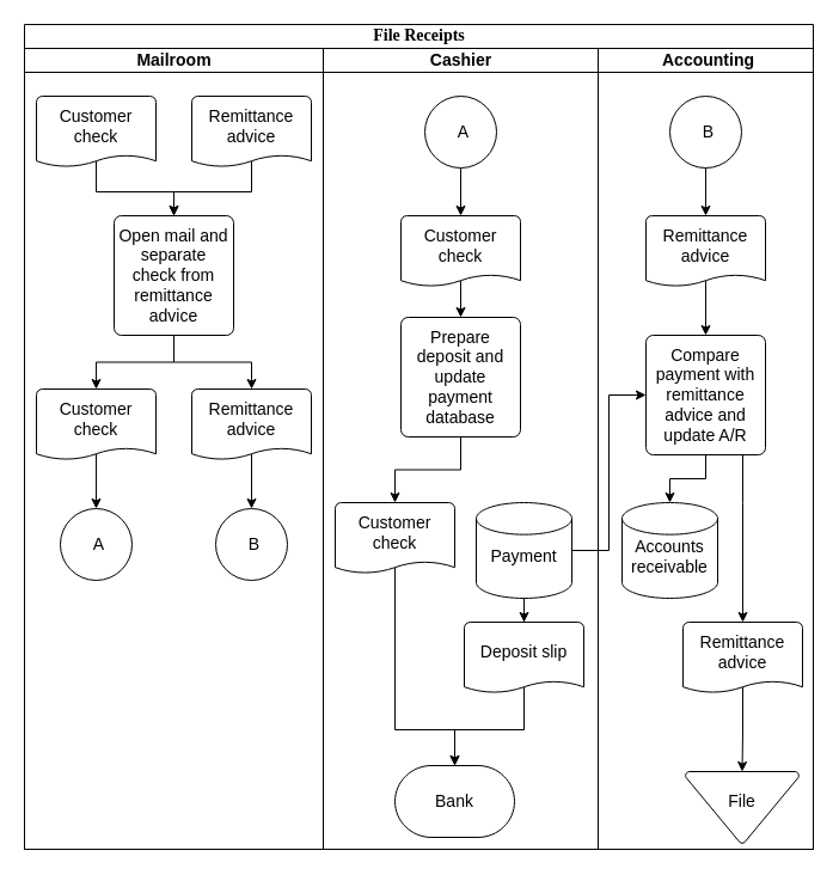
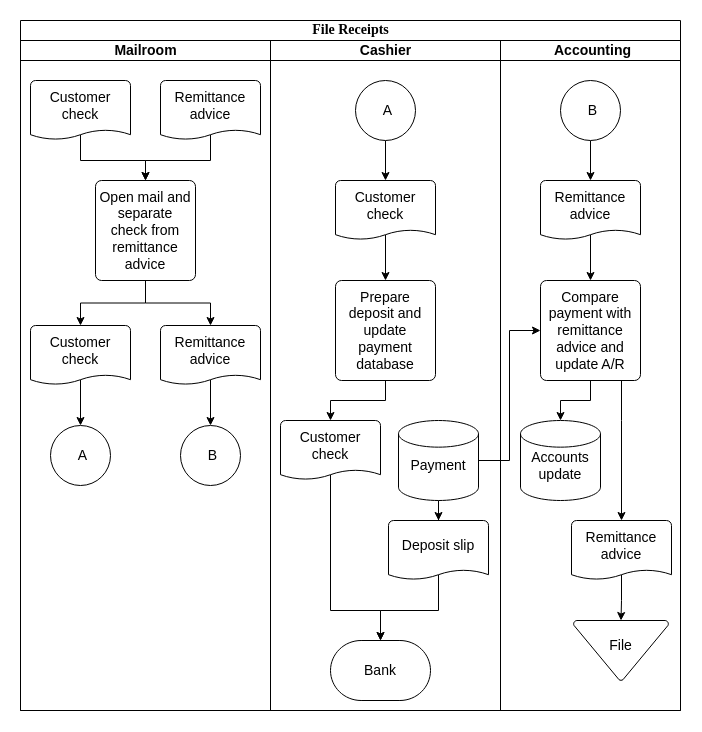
  <mxCell id="0" />
  <mxCell id="1" parent="0" />
  <mxCell id="2" value="File Receipts" style="swimlane;html=1;childLayout=stackLayout;startSize=20;rounded=0;shadow=0;labelBackgroundColor=none;strokeColor=#000000;strokeWidth=1;fillColor=none;fontFamily=Verdana;fontSize=14;fontColor=#000000;align=center;" parent="1" vertex="1"><mxGeometry x="20" y="20" width="660" height="690" as="geometry" /></mxCell>
  <mxCell id="3" value="Mailroom" style="swimlane;html=1;startSize=20;fontSize=14;fillColor=none;" parent="2" vertex="1"><mxGeometry y="20" width="250" height="670" as="geometry" /></mxCell>
  <mxCell id="4" style="edgeStyle=orthogonalEdgeStyle;rounded=0;html=1;entryX=0.5;entryY=0;entryPerimeter=0;jettySize=auto;orthogonalLoop=1;fontSize=14;exitX=0.5;exitY=0.9;exitPerimeter=0;" parent="3" source="5" target="10" edge="1"><mxGeometry relative="1" as="geometry"><Array as="points"><mxPoint x="60" y="120" /><mxPoint x="125" y="120" /></Array></mxGeometry></mxCell>
  <mxCell id="5" value="Customer check" style="strokeWidth=1;html=1;shape=mxgraph.flowchart.document;whiteSpace=wrap;fillColor=#ffffff;fontSize=14;spacingTop=-10;" parent="3" vertex="1"><mxGeometry x="10" y="40" width="100" height="60" as="geometry" /></mxCell>
  <mxCell id="6" style="edgeStyle=orthogonalEdgeStyle;rounded=0;html=1;jettySize=auto;orthogonalLoop=1;fontSize=14;exitX=0.5;exitY=0.9;exitPerimeter=0;" parent="3" source="7" target="10" edge="1"><mxGeometry relative="1" as="geometry"><Array as="points"><mxPoint x="190" y="120" /><mxPoint x="125" y="120" /></Array></mxGeometry></mxCell>
  <mxCell id="7" value="Remittance advice" style="strokeWidth=1;html=1;shape=mxgraph.flowchart.document;whiteSpace=wrap;fillColor=#ffffff;fontSize=14;spacingTop=-10;" parent="3" vertex="1"><mxGeometry x="140" y="40" width="100" height="60" as="geometry" /></mxCell>
  <mxCell id="8" style="edgeStyle=orthogonalEdgeStyle;rounded=0;html=1;jettySize=auto;orthogonalLoop=1;fontSize=14;" parent="3" source="10" target="12" edge="1"><mxGeometry relative="1" as="geometry" /></mxCell>
  <mxCell id="9" style="edgeStyle=orthogonalEdgeStyle;rounded=0;html=1;entryX=0.5;entryY=0;entryPerimeter=0;jettySize=auto;orthogonalLoop=1;fontSize=14;" parent="3" source="10" target="14" edge="1"><mxGeometry relative="1" as="geometry" /></mxCell>
  <mxCell id="10" value="Open mail and separate&lt;br&gt;check from remittance advice" style="strokeWidth=1;html=1;shape=mxgraph.flowchart.process;whiteSpace=wrap;fillColor=#ffffff;fontSize=14;" parent="3" vertex="1"><mxGeometry x="75" y="140" width="100" height="100" as="geometry" /></mxCell>
  <mxCell id="11" style="edgeStyle=orthogonalEdgeStyle;rounded=0;html=1;entryX=0.5;entryY=0;entryPerimeter=0;jettySize=auto;orthogonalLoop=1;fontSize=14;exitX=0.5;exitY=0.9;exitPerimeter=0;" parent="3" source="12" target="15" edge="1"><mxGeometry relative="1" as="geometry"><Array as="points" /></mxGeometry></mxCell>
  <mxCell id="12" value="Customer check" style="strokeWidth=1;html=1;shape=mxgraph.flowchart.document;whiteSpace=wrap;fillColor=#ffffff;fontSize=14;spacingTop=-10;" parent="3" vertex="1"><mxGeometry x="10" y="285" width="100" height="60" as="geometry" /></mxCell>
  <mxCell id="13" style="edgeStyle=orthogonalEdgeStyle;rounded=0;html=1;jettySize=auto;orthogonalLoop=1;fontSize=14;exitX=0.5;exitY=0.9;exitPerimeter=0;" parent="3" source="14" target="16" edge="1"><mxGeometry relative="1" as="geometry"><Array as="points" /></mxGeometry></mxCell>
  <mxCell id="14" value="Remittance advice" style="strokeWidth=1;html=1;shape=mxgraph.flowchart.document;whiteSpace=wrap;fillColor=#ffffff;fontSize=14;spacingTop=-10;" parent="3" vertex="1"><mxGeometry x="140" y="285" width="100" height="60" as="geometry" /></mxCell>
  <mxCell id="15" value="A" style="verticalLabelPosition=bottom;verticalAlign=top;html=1;strokeWidth=1;shape=mxgraph.flowchart.on-page_reference;fillColor=#ffffff;fontSize=14;spacingTop=-45;spacingLeft=3;" parent="3" vertex="1"><mxGeometry x="30" y="385" width="60" height="60" as="geometry" /></mxCell>
  <mxCell id="16" value="B" style="verticalLabelPosition=bottom;verticalAlign=top;html=1;strokeWidth=1;shape=mxgraph.flowchart.on-page_reference;fillColor=#ffffff;fontSize=14;spacingTop=-45;spacingLeft=3;" parent="3" vertex="1"><mxGeometry x="160" y="385" width="60" height="60" as="geometry" /></mxCell>
  <mxCell id="17" value="Cashier" style="swimlane;html=1;startSize=20;fontSize=14;fillColor=none;" parent="2" vertex="1"><mxGeometry x="250" y="20" width="230" height="670" as="geometry" /></mxCell>
  <mxCell id="18" style="edgeStyle=orthogonalEdgeStyle;rounded=0;html=1;entryX=0.5;entryY=0;entryPerimeter=0;jettySize=auto;orthogonalLoop=1;fontSize=14;" parent="17" source="19" target="21" edge="1"><mxGeometry relative="1" as="geometry" /></mxCell>
  <mxCell id="19" value="A" style="verticalLabelPosition=bottom;verticalAlign=top;html=1;strokeWidth=1;shape=mxgraph.flowchart.on-page_reference;fillColor=#ffffff;fontSize=14;spacingTop=-45;spacingLeft=3;" parent="17" vertex="1"><mxGeometry x="85" y="40" width="60" height="60" as="geometry" /></mxCell>
  <mxCell id="20" style="edgeStyle=orthogonalEdgeStyle;rounded=0;html=1;entryX=0.5;entryY=0;entryPerimeter=0;jettySize=auto;orthogonalLoop=1;fontSize=14;exitX=0.5;exitY=0.9;exitPerimeter=0;" parent="17" source="21" target="23" edge="1"><mxGeometry relative="1" as="geometry"><Array as="points" /></mxGeometry></mxCell>
  <mxCell id="21" value="Customer check" style="strokeWidth=1;html=1;shape=mxgraph.flowchart.document;whiteSpace=wrap;fillColor=#ffffff;fontSize=14;spacingTop=-10;" parent="17" vertex="1"><mxGeometry x="65" y="140" width="100" height="60" as="geometry" /></mxCell>
  <mxCell id="22" style="edgeStyle=orthogonalEdgeStyle;rounded=0;html=1;entryX=0.5;entryY=0;entryPerimeter=0;jettySize=auto;orthogonalLoop=1;fontSize=14;" parent="17" source="23" target="25" edge="1"><mxGeometry relative="1" as="geometry" /></mxCell>
- <mxCell id="23" value="Prepare deposit and update payment database" style="strokeWidth=1;html=1;shape=mxgraph.flowchart.process;whiteSpace=wrap;fillColor=#ffffff;fontSize=14;" parent="17" vertex="1"><mxGeometry x="65" y="225" width="100" height="100" as="geometry" /></mxCell>
+ <mxCell id="23" value="Prepare deposit and update payment database" style="strokeWidth=1;html=1;shape=mxgraph.flowchart.process;whiteSpace=wrap;fillColor=#ffffff;fontSize=14;" parent="17" vertex="1"><mxGeometry x="65" y="240" width="100" height="100" as="geometry" /></mxCell>
  <mxCell id="24" style="edgeStyle=orthogonalEdgeStyle;rounded=0;html=1;jettySize=auto;orthogonalLoop=1;fontSize=14;exitX=0.5;exitY=0.9;exitPerimeter=0;entryX=0.5;entryY=0;entryPerimeter=0;" parent="17" source="25" target="28" edge="1"><mxGeometry relative="1" as="geometry"><Array as="points"><mxPoint x="60" y="570" /><mxPoint x="110" y="570" /></Array></mxGeometry></mxCell>
  <mxCell id="25" value="Customer check" style="strokeWidth=1;html=1;shape=mxgraph.flowchart.document;whiteSpace=wrap;fillColor=#ffffff;fontSize=14;spacingTop=-10;" parent="17" vertex="1"><mxGeometry x="10" y="380" width="100" height="60" as="geometry" /></mxCell>
  <mxCell id="26" style="edgeStyle=orthogonalEdgeStyle;rounded=0;html=1;exitX=0.5;exitY=0.9;exitPerimeter=0;entryX=0.5;entryY=0;entryPerimeter=0;jettySize=auto;orthogonalLoop=1;fontSize=14;" parent="17" source="27" target="28" edge="1"><mxGeometry relative="1" as="geometry"><Array as="points"><mxPoint x="168" y="570" /><mxPoint x="110" y="570" /></Array></mxGeometry></mxCell>
  <mxCell id="27" value="Deposit slip" style="strokeWidth=1;html=1;shape=mxgraph.flowchart.document;whiteSpace=wrap;fillColor=#ffffff;fontSize=14;spacingTop=-10;" parent="17" vertex="1"><mxGeometry x="118" y="480" width="100" height="60" as="geometry" /></mxCell>
  <mxCell id="28" value="Bank" style="strokeWidth=1;html=1;shape=mxgraph.flowchart.terminator;whiteSpace=wrap;fillColor=#ffffff;fontSize=14;" parent="17" vertex="1"><mxGeometry x="60" y="600" width="100" height="60" as="geometry" /></mxCell>
  <mxCell id="29" style="edgeStyle=orthogonalEdgeStyle;rounded=0;html=1;jettySize=auto;orthogonalLoop=1;fontSize=14;" parent="17" source="30" target="27" edge="1"><mxGeometry relative="1" as="geometry" /></mxCell>
  <mxCell id="30" value="Payment" style="strokeWidth=1;html=1;shape=mxgraph.flowchart.database;whiteSpace=wrap;fillColor=#ffffff;fontSize=14;spacingTop=10;" parent="17" vertex="1"><mxGeometry x="128" y="380" width="80" height="80" as="geometry" /></mxCell>
  <mxCell id="31" value="Accounting" style="swimlane;html=1;startSize=20;fontSize=14;spacingLeft=3;fillColor=none;" parent="2" vertex="1"><mxGeometry x="480" y="20" width="180" height="670" as="geometry" /></mxCell>
  <mxCell id="32" style="edgeStyle=orthogonalEdgeStyle;rounded=0;html=1;entryX=0.5;entryY=0;entryPerimeter=0;jettySize=auto;orthogonalLoop=1;fontSize=14;" parent="31" source="33" target="35" edge="1"><mxGeometry relative="1" as="geometry" /></mxCell>
  <mxCell id="33" value="B" style="verticalLabelPosition=bottom;verticalAlign=top;html=1;strokeWidth=1;shape=mxgraph.flowchart.on-page_reference;fillColor=#ffffff;fontSize=14;spacingTop=-45;spacingLeft=3;" parent="31" vertex="1"><mxGeometry x="60" y="40" width="60" height="60" as="geometry" /></mxCell>
  <mxCell id="34" style="edgeStyle=orthogonalEdgeStyle;rounded=0;html=1;exitX=0.5;exitY=0.9;exitPerimeter=0;entryX=0.5;entryY=0;entryPerimeter=0;jettySize=auto;orthogonalLoop=1;fontSize=14;" parent="31" source="35" target="38" edge="1"><mxGeometry relative="1" as="geometry" /></mxCell>
  <mxCell id="35" value="Remittance advice" style="strokeWidth=1;html=1;shape=mxgraph.flowchart.document;whiteSpace=wrap;fillColor=#ffffff;fontSize=14;spacingTop=-10;" parent="31" vertex="1"><mxGeometry x="40" y="140" width="100" height="60" as="geometry" /></mxCell>
  <mxCell id="36" style="edgeStyle=orthogonalEdgeStyle;rounded=0;html=1;entryX=0.5;entryY=0;entryPerimeter=0;jettySize=auto;orthogonalLoop=1;fontSize=14;" parent="31" source="38" target="39" edge="1"><mxGeometry relative="1" as="geometry" /></mxCell>
  <mxCell id="37" style="edgeStyle=orthogonalEdgeStyle;rounded=0;html=1;jettySize=auto;orthogonalLoop=1;fontSize=14;" parent="31" source="38" target="42" edge="1"><mxGeometry relative="1" as="geometry"><Array as="points"><mxPoint x="121" y="380" /><mxPoint x="121" y="380" /></Array></mxGeometry></mxCell>
  <mxCell id="38" value="Compare payment with remittance advice and update A/R" style="strokeWidth=1;html=1;shape=mxgraph.flowchart.process;whiteSpace=wrap;fillColor=#ffffff;fontSize=14;" parent="31" vertex="1"><mxGeometry x="40" y="240" width="100" height="100" as="geometry" /></mxCell>
- <mxCell id="39" value="Accounts receivable" style="strokeWidth=1;html=1;shape=mxgraph.flowchart.database;whiteSpace=wrap;fillColor=#ffffff;fontSize=14;spacingTop=10;" parent="31" vertex="1"><mxGeometry x="20" y="380" width="80" height="80" as="geometry" /></mxCell>
- <mxCell id="40" value="File" style="strokeWidth=1;html=1;shape=mxgraph.flowchart.merge_or_storage;whiteSpace=wrap;fillColor=#ffffff;fontSize=14;spacingTop=-10;" parent="31" vertex="1"><mxGeometry x="73" y="605" width="95" height="60" as="geometry" /></mxCell>
+ <mxCell id="39" value="Accounts update" style="strokeWidth=1;html=1;shape=mxgraph.flowchart.database;whiteSpace=wrap;fillColor=#ffffff;fontSize=14;spacingTop=10;" parent="31" vertex="1"><mxGeometry x="20" y="380" width="80" height="80" as="geometry" /></mxCell>
+ <mxCell id="40" value="File" style="strokeWidth=1;html=1;shape=mxgraph.flowchart.merge_or_storage;whiteSpace=wrap;fillColor=#ffffff;fontSize=14;spacingTop=-10;" parent="31" vertex="1"><mxGeometry x="73" y="580" width="95" height="60" as="geometry" /></mxCell>
  <mxCell id="41" style="edgeStyle=orthogonalEdgeStyle;rounded=0;html=1;exitX=0.5;exitY=0.9;exitPerimeter=0;entryX=0.5;entryY=0;entryPerimeter=0;jettySize=auto;orthogonalLoop=1;fontSize=14;" parent="31" source="42" target="40" edge="1"><mxGeometry relative="1" as="geometry" /></mxCell>
  <mxCell id="42" value="Remittance advice" style="strokeWidth=1;html=1;shape=mxgraph.flowchart.document;whiteSpace=wrap;fillColor=#ffffff;fontSize=14;spacingTop=-10;" parent="31" vertex="1"><mxGeometry x="71" y="480" width="100" height="60" as="geometry" /></mxCell>
  <mxCell id="43" style="edgeStyle=orthogonalEdgeStyle;rounded=0;html=1;entryX=0;entryY=0.5;entryPerimeter=0;jettySize=auto;orthogonalLoop=1;fontSize=14;" parent="2" source="30" target="38" edge="1"><mxGeometry relative="1" as="geometry" /></mxCell>
